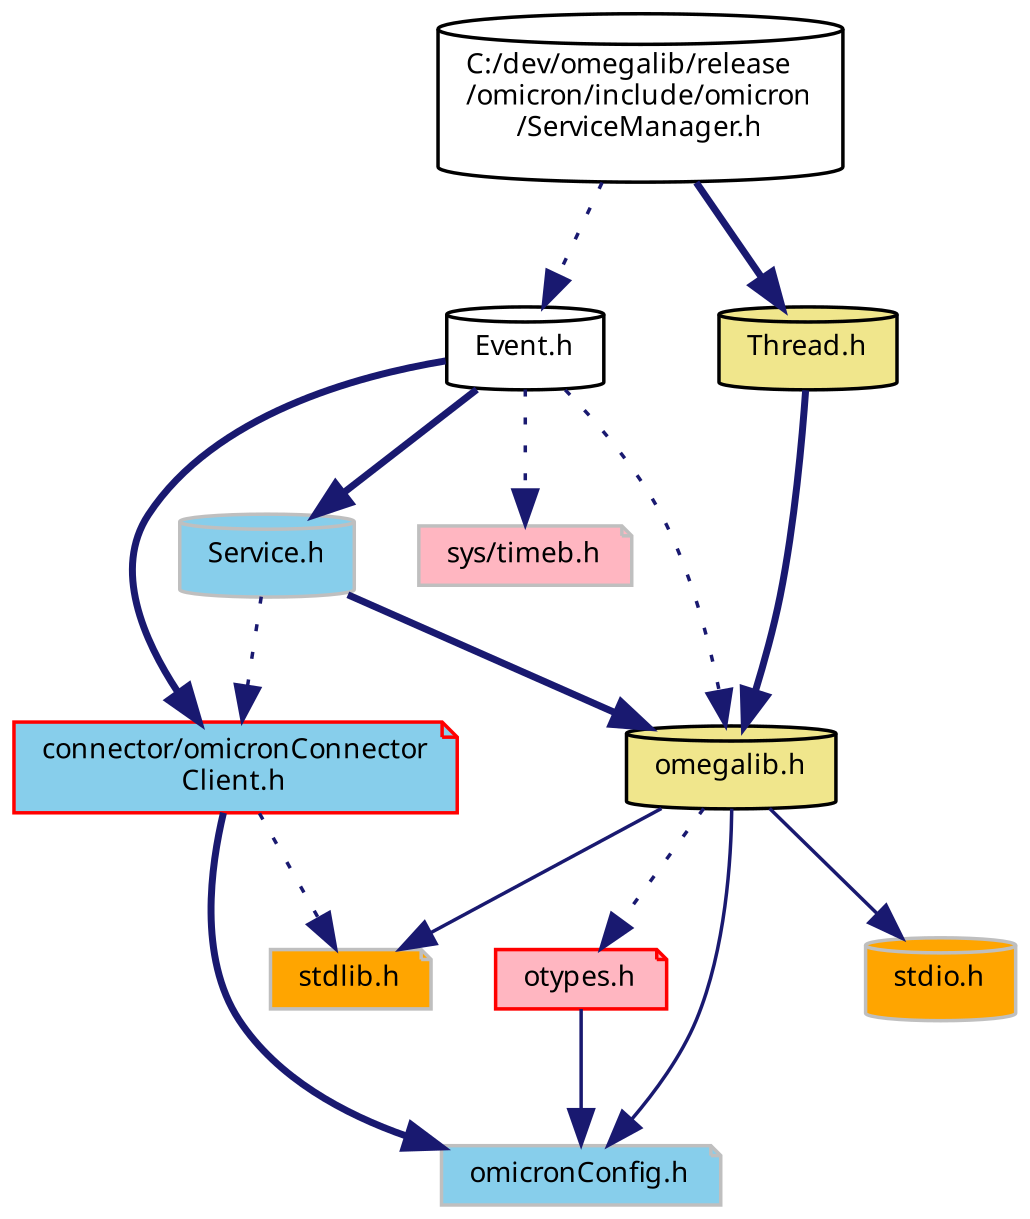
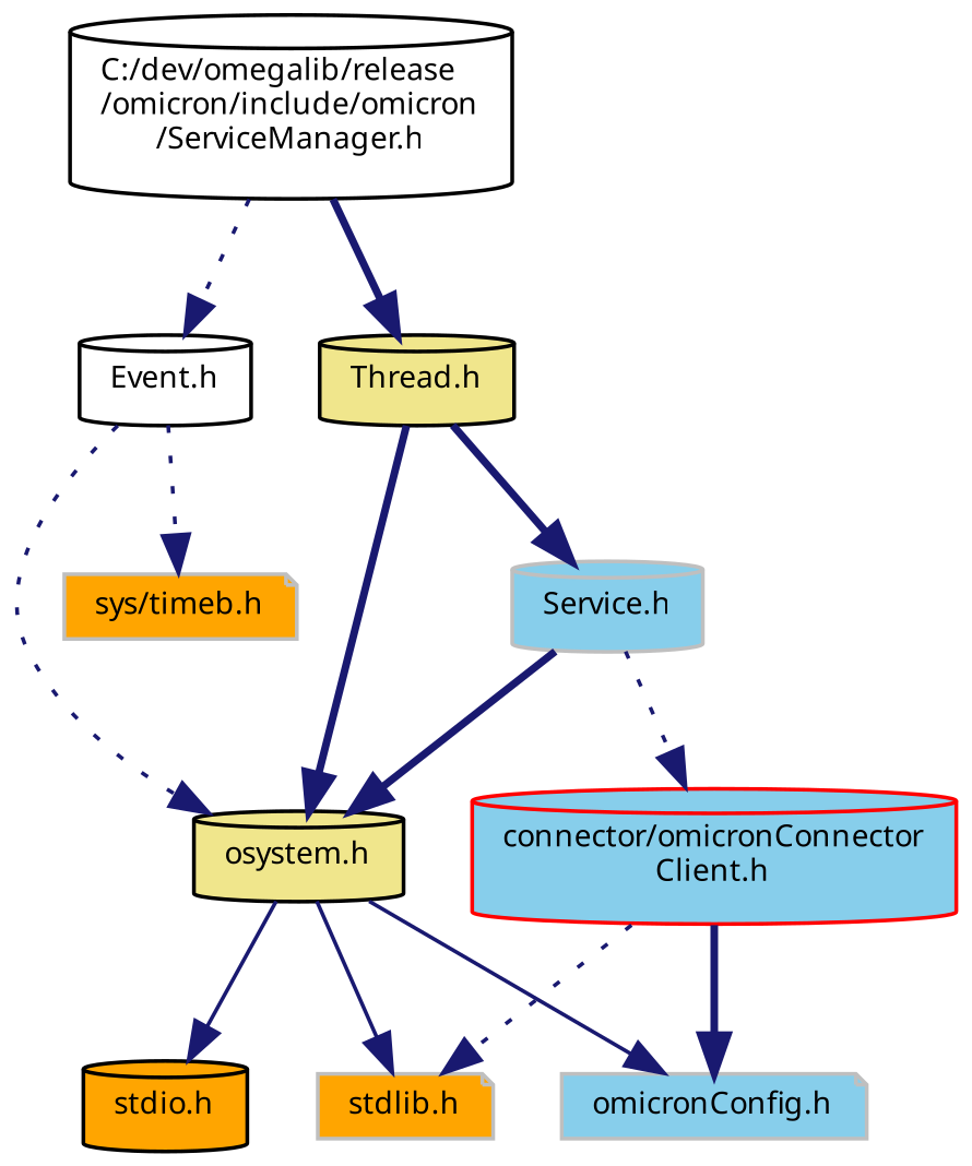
  digraph {
    node [color=grey75 fillcolor=skyblue fontname="FreeSans.ttf" fontsize=8 shape=cylinder style=filled]
    edge [color=midnightblue fontname="FreeSans.ttf" fontsize=8 labelfontname="FreeSans.ttf" labelfontsize=8 style=dotted]
    n1 [color=black fillcolor=white fontcolor=black height=0.2 label="C:/dev/omegalib/release\l/omicron/include/omicron\l/ServiceManager.h" width=0.4]
    n2 [color=black fillcolor=white height=0.2 label="Event.h" width=0.4]
    n3 [color=black fillcolor=khaki height=0.2 label="Thread.h" width=0.4]
-   n4 [color=black fillcolor=khaki height=0.2 label="omegalib.h" width=0.4]
+   n4 [color=black fillcolor=khaki height=0.2 label="osystem.h" width=0.4]
    n5 [height=0.2 label="Service.h" width=0.4]
-   n6 [color=red height=0.2 label="connector/omicronConnector\lClient.h" shape=note width=0.4]
-   n7 [fillcolor=lightpink height=0.2 label="sys/timeb.h" shape=note width=0.4]
+   n6 [color=red height=0.2 label="connector/omicronConnector\lClient.h" width=0.4]
+   n7 [fillcolor=orange height=0.2 label="sys/timeb.h" shape=note width=0.4]
    n8 [height=0.2 label="omicronConfig.h" shape=note width=0.4]
-   n9 [fillcolor=orange height=0.2 label="stdio.h" width=0.4]
+   n9 [color=black fillcolor=orange height=0.2 label="stdio.h" width=0.4]
    n10 [fillcolor=orange height=0.2 label="stdlib.h" shape=note width=0.4]
-   n11 [color=red fillcolor=lightpink height=0.2 label="otypes.h" shape=note width=0.4]
    n1 -> n2
    n1 -> n3 [style=bold]
    n2 -> n4
-   n2 -> n5 [style=bold]
-   n2 -> n6 [style=bold]
+   n3 -> n5 [style=bold]
    n2 -> n7
    n3 -> n4 [style=bold]
    n4 -> n8 [style=solid]
    n4 -> n9 [style=solid]
    n4 -> n10 [style=solid]
-   n4 -> n11
    n5 -> n4 [style=bold]
    n5 -> n6
    n6 -> n8 [style=bold]
    n6 -> n10
-   n11 -> n8 [style=solid]
  }
